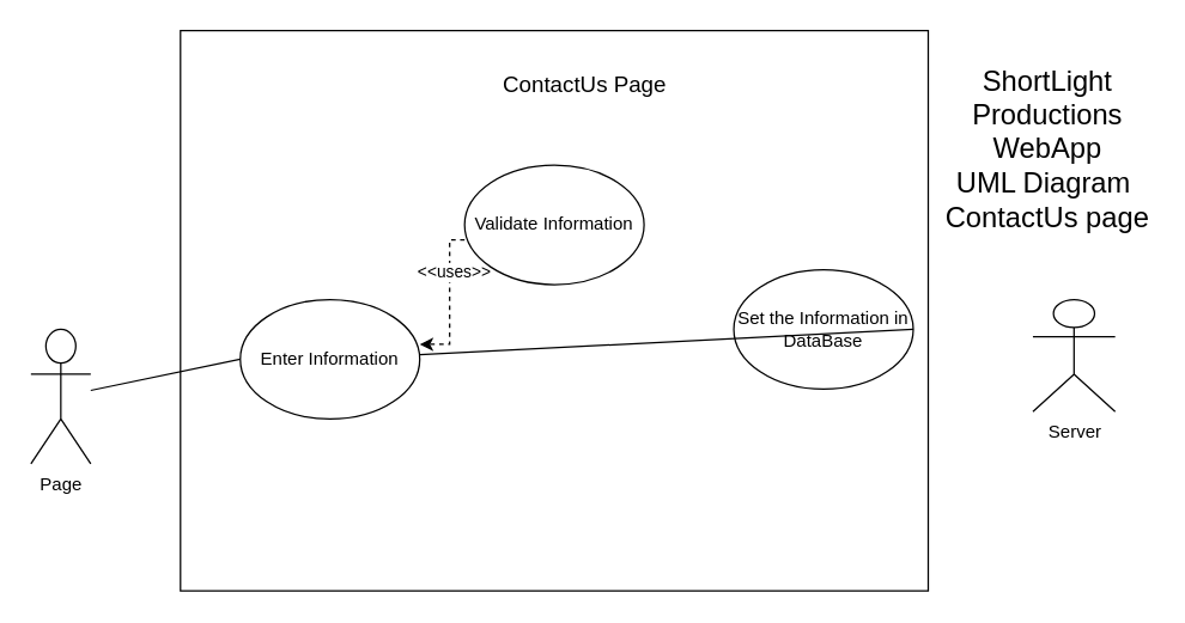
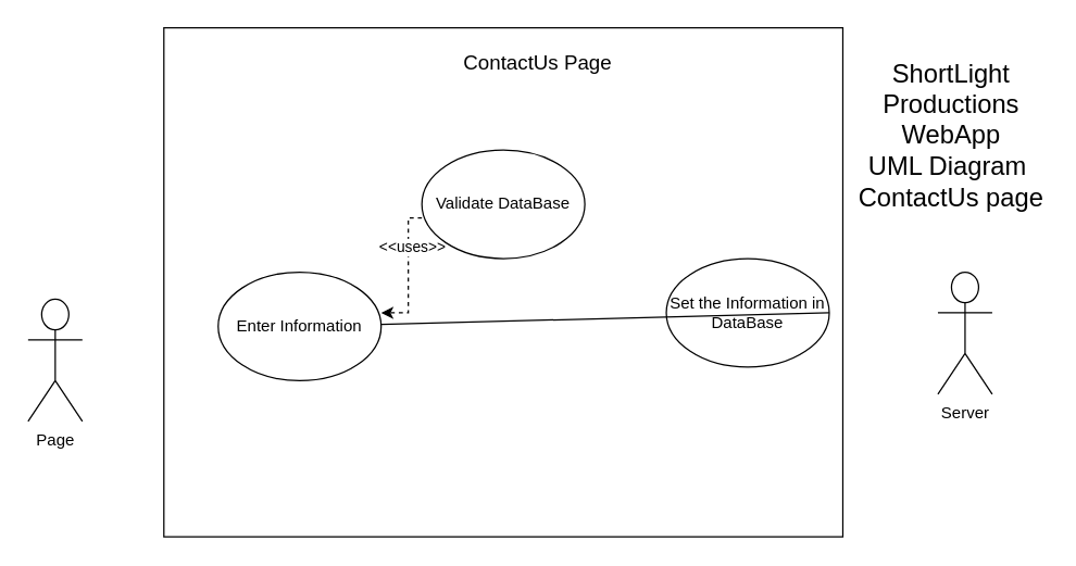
  <mxCell id="0" />
  <mxCell id="1" parent="0" />
  <mxCell id="2" value="" style="rounded=0;whiteSpace=wrap;html=1;" parent="1" vertex="1"><mxGeometry x="120" y="20" width="500" height="375" as="geometry" /></mxCell>
  <mxCell id="3" value="Page" style="shape=umlActor;verticalLabelPosition=bottom;verticalAlign=top;html=1;outlineConnect=0;" parent="1" vertex="1"><mxGeometry x="20" y="220" width="40" height="90" as="geometry" /></mxCell>
- <mxCell id="4" value="Server" style="shape=umlActor;verticalLabelPosition=bottom;verticalAlign=top;html=1;outlineConnect=0;" parent="1" vertex="1"><mxGeometry x="690" y="200" width="55" height="75" as="geometry" /></mxCell>
- <mxCell id="5" value="ContactUs Page" style="text;strokeColor=none;fillColor=none;align=left;verticalAlign=middle;spacingLeft=4;spacingRight=4;overflow=hidden;points=[[0,0.5],[1,0.5]];portConstraint=eastwest;rotatable=0;fontSize=15;" parent="1" vertex="1"><mxGeometry x="330" y="40" width="140" height="30" as="geometry" /></mxCell>
+ <mxCell id="4" value="Server" style="shape=umlActor;verticalLabelPosition=bottom;verticalAlign=top;html=1;outlineConnect=0;" parent="1" vertex="1"><mxGeometry x="690" y="200" width="40" height="90" as="geometry" /></mxCell>
+ <mxCell id="5" value="ContactUs Page" style="text;strokeColor=none;fillColor=none;align=left;verticalAlign=middle;spacingLeft=4;spacingRight=4;overflow=hidden;points=[[0,0.5],[1,0.5]];portConstraint=eastwest;rotatable=0;fontSize=15;" parent="1" vertex="1"><mxGeometry x="335" y="30" width="140" height="30" as="geometry" /></mxCell>
  <mxCell id="6" style="edgeStyle=orthogonalEdgeStyle;rounded=0;orthogonalLoop=1;jettySize=auto;html=1;dashed=1;" edge="1" parent="1"><mxGeometry relative="1" as="geometry"><mxPoint x="310" y="160" as="sourcePoint" /><mxPoint x="280" y="230" as="targetPoint" /><Array as="points"><mxPoint x="300" y="160" /><mxPoint x="300" y="230" /></Array></mxGeometry></mxCell>
  <mxCell id="7" value="&amp;lt;&amp;lt;uses&amp;gt;&amp;gt;" style="edgeLabel;html=1;align=center;verticalAlign=middle;resizable=0;points=[];" vertex="1" connectable="0" parent="6"><mxGeometry x="-0.383" y="2" relative="1" as="geometry"><mxPoint as="offset" /></mxGeometry></mxCell>
- <mxCell id="8" value="Validate Information" style="ellipse;whiteSpace=wrap;html=1;" vertex="1" parent="1"><mxGeometry x="310" y="110" width="120" height="80" as="geometry" /></mxCell>
- <mxCell id="9" value="Set the Information in DataBase" style="ellipse;whiteSpace=wrap;html=1;" vertex="1" parent="1"><mxGeometry x="490" y="180" width="120" height="80" as="geometry" /></mxCell>
- <mxCell id="10" value="" style="endArrow=none;html=1;rounded=0;entryX=0;entryY=0.5;entryDx=0;entryDy=0;" edge="1" parent="1" source="3" target="12"><mxGeometry width="50" height="50" relative="1" as="geometry"><mxPoint x="370" y="330" as="sourcePoint" /><mxPoint x="420" y="280" as="targetPoint" /></mxGeometry></mxCell>
+ <mxCell id="8" value="Validate DataBase" style="ellipse;whiteSpace=wrap;html=1;" vertex="1" parent="1"><mxGeometry x="310" y="110" width="120" height="80" as="geometry" /></mxCell>
+ <mxCell id="9" value="Set the Information in DataBase" style="ellipse;whiteSpace=wrap;html=1;" vertex="1" parent="1"><mxGeometry x="490" y="190" width="120" height="80" as="geometry" /></mxCell>
  <mxCell id="11" value="" style="endArrow=none;html=1;rounded=0;exitX=1;exitY=0.5;exitDx=0;exitDy=0;" edge="1" parent="1" source="9" target="12"><mxGeometry width="50" height="50" relative="1" as="geometry"><mxPoint x="710" y="300" as="sourcePoint" /><mxPoint x="760" y="250" as="targetPoint" /></mxGeometry></mxCell>
  <mxCell id="12" value="Enter Information" style="ellipse;whiteSpace=wrap;html=1;" vertex="1" parent="1"><mxGeometry x="160" y="200" width="120" height="80" as="geometry" /></mxCell>
  <mxCell id="13" value="&lt;font style=&quot;font-size: 19px&quot;&gt;ShortLight Productions&lt;br&gt;WebApp&lt;br&gt;UML Diagram&amp;nbsp;&lt;br&gt;ContactUs page&lt;/font&gt;" style="text;html=1;strokeColor=none;fillColor=none;align=center;verticalAlign=middle;whiteSpace=wrap;rounded=0;" vertex="1" parent="1"><mxGeometry x="630" y="60" width="140" height="80" as="geometry" /></mxCell>
